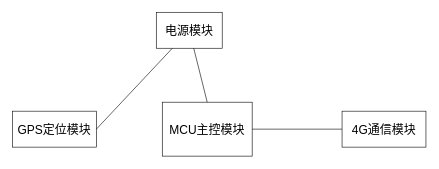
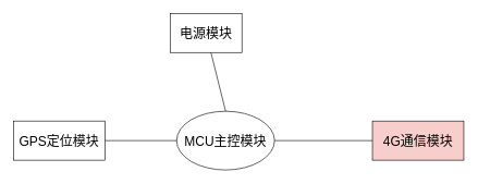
  <mxCell id="0" />
  <mxCell id="1" parent="0" />
  <mxCell id="2" value="&lt;font style=&quot;font-size: 20px&quot;&gt;电源模块&lt;/font&gt;" style="rounded=0;whiteSpace=wrap;html=1;" vertex="1" parent="1"><mxGeometry x="260" y="20" width="110" height="60" as="geometry" /></mxCell>
- <mxCell id="3" value="&lt;font style=&quot;font-size: 20px&quot;&gt;MCU主控模块&lt;/font&gt;" style="rounded=0;whiteSpace=wrap;html=1;" vertex="1" parent="1"><mxGeometry x="270" y="170" width="150" height="90" as="geometry" /></mxCell>
+ <mxCell id="3" value="&lt;font style=&quot;font-size: 20px&quot;&gt;MCU主控模块&lt;/font&gt;" style="ellipse;whiteSpace=wrap;html=1;" vertex="1" parent="1"><mxGeometry x="270" y="170" width="150" height="90" as="geometry" /></mxCell>
  <mxCell id="4" value="&lt;font style=&quot;font-size: 20px&quot;&gt;GPS定位模块&lt;/font&gt;" style="rounded=0;whiteSpace=wrap;html=1;" vertex="1" parent="1"><mxGeometry x="20" y="185" width="140" height="60" as="geometry" /></mxCell>
- <mxCell id="5" value="&lt;font style=&quot;font-size: 20px&quot;&gt;4G通信模块&lt;/font&gt;" style="rounded=0;whiteSpace=wrap;html=1;" vertex="1" parent="1"><mxGeometry x="570" y="185" width="140" height="60" as="geometry" /></mxCell>
+ <mxCell id="5" value="&lt;font style=&quot;font-size: 20px&quot;&gt;4G通信模块&lt;/font&gt;" style="rounded=0;whiteSpace=wrap;html=1;fillColor=#f8cecc;" vertex="1" parent="1"><mxGeometry x="570" y="185" width="140" height="60" as="geometry" /></mxCell>
  <mxCell id="6" value="" style="endArrow=none;html=1;exitX=0.5;exitY=0;exitDx=0;exitDy=0;" edge="1" parent="1" source="3" target="2"><mxGeometry width="50" height="50" relative="1" as="geometry"><mxPoint x="360" y="170" as="sourcePoint" /><mxPoint x="410" y="120" as="targetPoint" /><Array as="points" /></mxGeometry></mxCell>
- <mxCell id="7" value="" style="endArrow=none;html=1;exitX=1;exitY=0.5;exitDx=0;exitDy=0;" edge="1" parent="1" source="4" target="2"><mxGeometry width="50" height="50" relative="1" as="geometry"><mxPoint x="160" y="210" as="sourcePoint" /><mxPoint x="210" y="160" as="targetPoint" /></mxGeometry></mxCell>
+ <mxCell id="7" value="" style="endArrow=none;html=1;entryX=0;entryY=0.5;entryDx=0;entryDy=0;exitX=1;exitY=0.5;exitDx=0;exitDy=0;" edge="1" parent="1" source="4" target="3"><mxGeometry width="50" height="50" relative="1" as="geometry"><mxPoint x="160" y="210" as="sourcePoint" /><mxPoint x="210" y="160" as="targetPoint" /></mxGeometry></mxCell>
  <mxCell id="8" value="" style="endArrow=none;html=1;entryX=0;entryY=0.5;entryDx=0;entryDy=0;exitX=1;exitY=0.5;exitDx=0;exitDy=0;" edge="1" parent="1" source="3" target="5"><mxGeometry width="50" height="50" relative="1" as="geometry"><mxPoint x="420" y="220" as="sourcePoint" /><mxPoint x="470" y="170" as="targetPoint" /></mxGeometry></mxCell>
